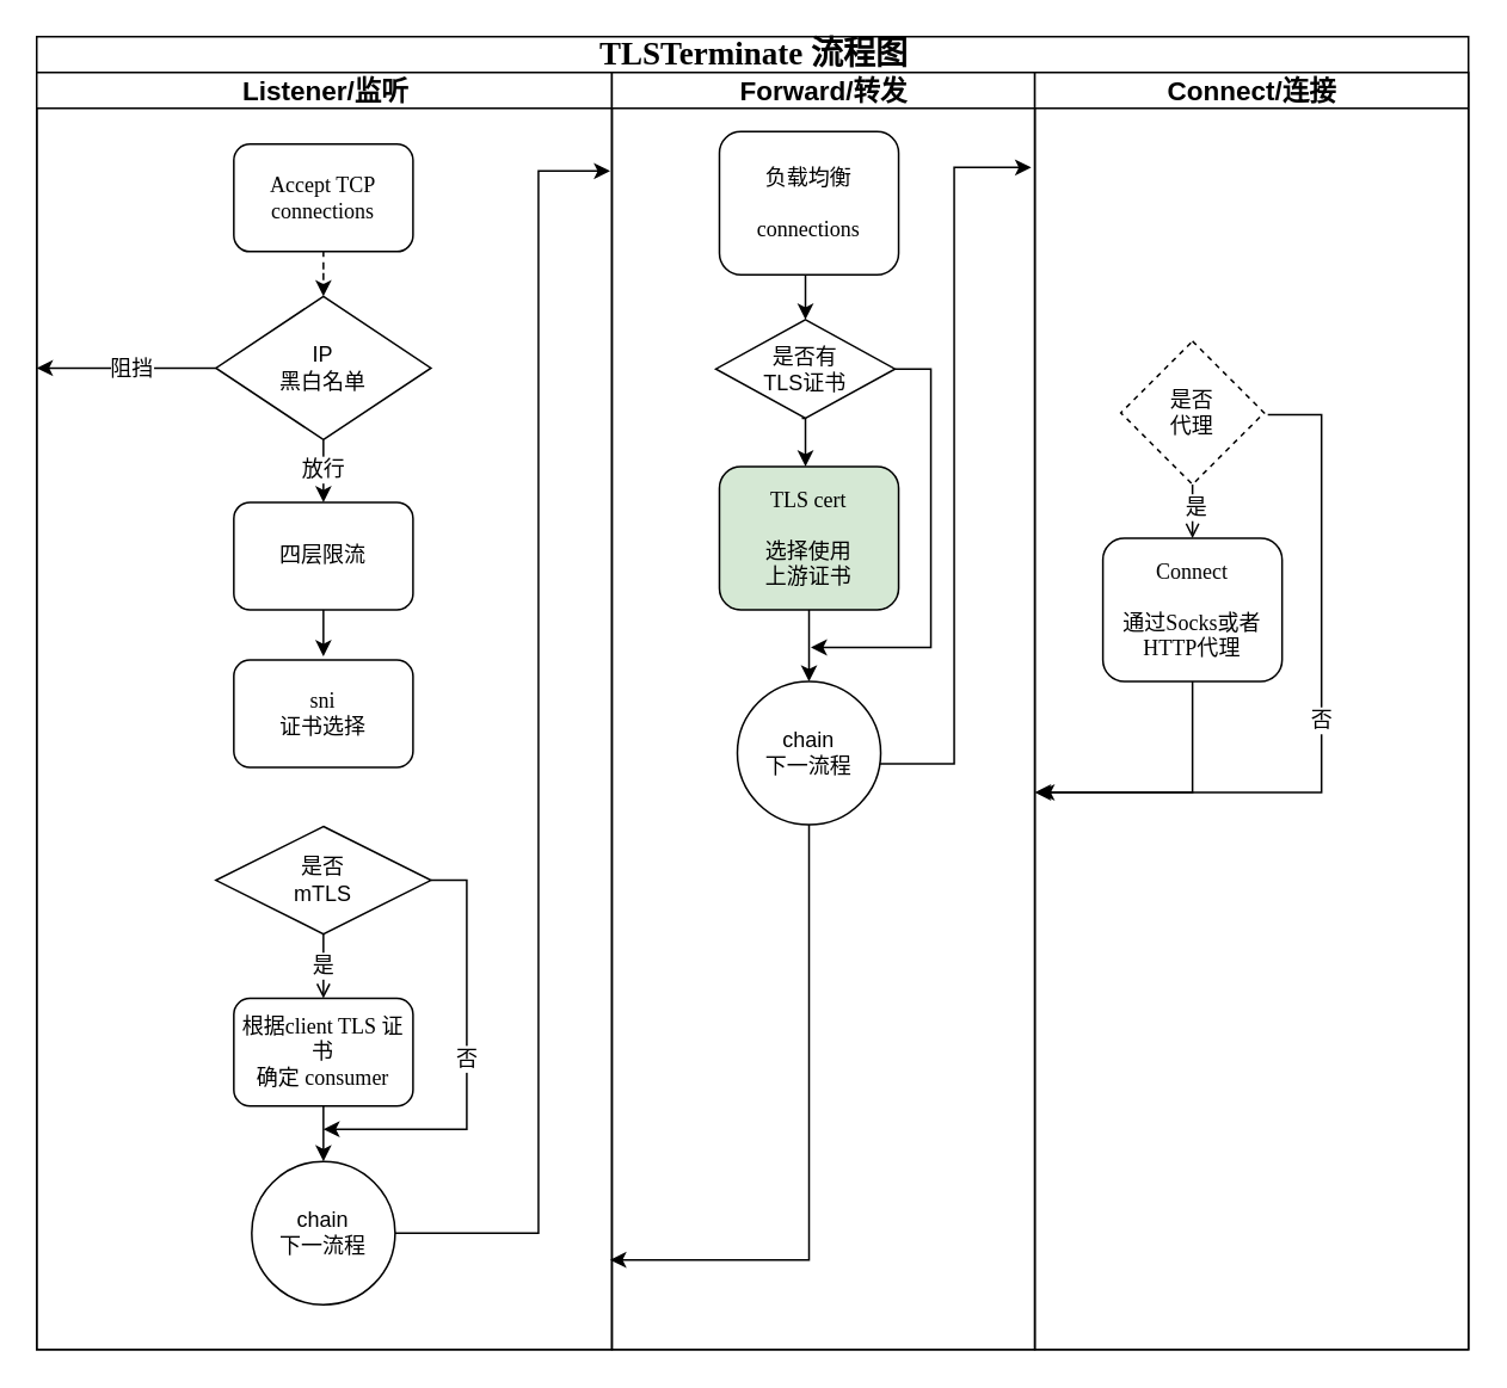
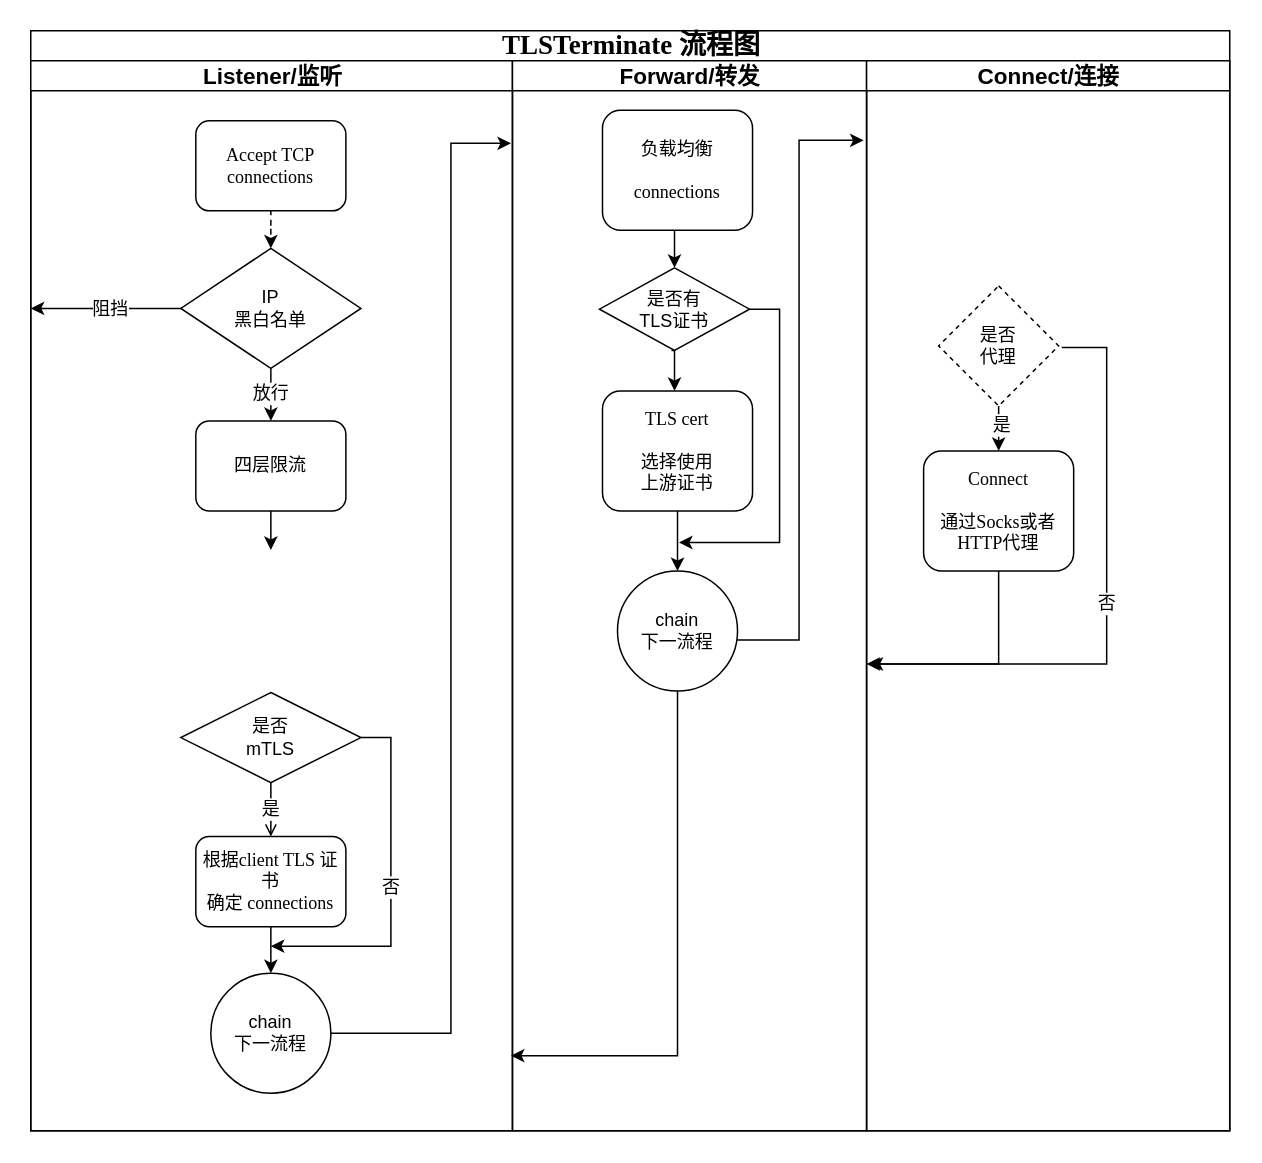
  <mxCell id="0" />
  <mxCell id="1" parent="0" />
  <mxCell id="2" value="&lt;font style=&quot;font-size: 18px;&quot;&gt;TLSTerminate 流程图&lt;/font&gt;" style="swimlane;html=1;childLayout=stackLayout;startSize=20;rounded=0;shadow=0;labelBackgroundColor=none;strokeWidth=1;fontFamily=Verdana;fontSize=18;align=center;" parent="1" vertex="1"><mxGeometry x="20" y="20" width="799" height="733" as="geometry"><mxRectangle x="60" y="-30" width="210" height="40" as="alternateBounds" /></mxGeometry></mxCell>
  <mxCell id="3" style="edgeStyle=orthogonalEdgeStyle;rounded=0;orthogonalLoop=1;jettySize=auto;html=1;exitX=1;exitY=0.5;exitDx=0;exitDy=0;fontSize=12;" parent="2" edge="1"><mxGeometry relative="1" as="geometry"><mxPoint x="595" y="73" as="targetPoint" /><Array as="points"><mxPoint x="480" y="548" /><mxPoint x="545" y="548" /><mxPoint x="545" y="73" /></Array></mxGeometry></mxCell>
  <mxCell id="4" value="" style="edgeStyle=orthogonalEdgeStyle;rounded=0;orthogonalLoop=1;jettySize=auto;html=1;fontSize=12;" parent="2" source="20" edge="1"><mxGeometry relative="1" as="geometry"><mxPoint x="320" y="75" as="targetPoint" /><Array as="points"><mxPoint x="280" y="668" /><mxPoint x="280" y="75" /></Array></mxGeometry></mxCell>
  <mxCell id="5" value="Listener/监听" style="swimlane;html=1;startSize=20;fontSize=15;" parent="2" vertex="1"><mxGeometry y="20" width="321" height="713" as="geometry"><mxRectangle y="20" width="40" height="1050" as="alternateBounds" /></mxGeometry></mxCell>
  <mxCell id="6" value="" style="edgeStyle=orthogonalEdgeStyle;rounded=0;orthogonalLoop=1;jettySize=auto;html=1;fontSize=12;dashed=1;" parent="5" source="7" target="12" edge="1"><mxGeometry relative="1" as="geometry" /></mxCell>
  <mxCell id="7" value="Accept TCP connections" style="rounded=1;whiteSpace=wrap;html=1;shadow=0;labelBackgroundColor=none;strokeWidth=1;fontFamily=Verdana;fontSize=12;align=center;" parent="5" vertex="1"><mxGeometry x="110" y="40" width="100" height="60" as="geometry" /></mxCell>
  <mxCell id="8" value="" style="edgeStyle=orthogonalEdgeStyle;rounded=0;orthogonalLoop=1;jettySize=auto;html=1;fontSize=12;" parent="5" source="9" edge="1"><mxGeometry relative="1" as="geometry"><mxPoint x="160" y="326" as="targetPoint" /></mxGeometry></mxCell>
  <mxCell id="9" value="四层限流" style="rounded=1;whiteSpace=wrap;html=1;shadow=0;labelBackgroundColor=none;strokeWidth=1;fontFamily=Verdana;fontSize=12;align=center;" parent="5" vertex="1"><mxGeometry x="110" y="240" width="100" height="60" as="geometry" /></mxCell>
- <mxCell id="10" value="&lt;div style=&quot;font-size: 12px;&quot;&gt;sni &lt;br style=&quot;font-size: 12px;&quot;&gt;&lt;/div&gt;&lt;div style=&quot;font-size: 12px;&quot;&gt;证书选择&lt;br style=&quot;font-size: 12px;&quot;&gt;&lt;/div&gt;" style="rounded=1;whiteSpace=wrap;html=1;shadow=0;labelBackgroundColor=none;strokeWidth=1;fontFamily=Verdana;fontSize=12;align=center;" parent="5" vertex="1"><mxGeometry x="110" y="328" width="100" height="60" as="geometry" /></mxCell>
  <mxCell id="11" value="放行" style="edgeStyle=orthogonalEdgeStyle;rounded=0;orthogonalLoop=1;jettySize=auto;html=1;fontSize=12;" parent="5" source="12" target="9" edge="1"><mxGeometry relative="1" as="geometry" /></mxCell>
  <mxCell id="12" value="&lt;div style=&quot;font-size: 12px;&quot;&gt;IP&lt;/div&gt;&lt;div style=&quot;font-size: 12px;&quot;&gt;黑白名单&lt;br style=&quot;font-size: 12px;&quot;&gt;&lt;/div&gt;" style="rhombus;whiteSpace=wrap;html=1;fontSize=12;" parent="5" vertex="1"><mxGeometry x="100" y="125" width="120" height="80" as="geometry" /></mxCell>
  <mxCell id="13" value="" style="endArrow=classic;html=1;rounded=0;exitX=0;exitY=0.5;exitDx=0;exitDy=0;fontSize=12;" parent="5" source="12" edge="1"><mxGeometry width="50" height="50" relative="1" as="geometry"><mxPoint x="100" y="170" as="sourcePoint" /><mxPoint y="165" as="targetPoint" /></mxGeometry></mxCell>
  <mxCell id="14" value="阻挡" style="edgeLabel;html=1;align=center;verticalAlign=middle;resizable=0;points=[];fontSize=12;" parent="13" vertex="1" connectable="0"><mxGeometry x="-0.05" relative="1" as="geometry"><mxPoint as="offset" /></mxGeometry></mxCell>
  <mxCell id="15" value="" style="edgeStyle=orthogonalEdgeStyle;rounded=0;orthogonalLoop=1;jettySize=auto;html=1;" parent="5" source="16" target="20" edge="1"><mxGeometry relative="1" as="geometry" /></mxCell>
- <mxCell id="16" value="&lt;div style=&quot;font-size: 12px;&quot;&gt;根据client TLS 证书&lt;/div&gt;&lt;div style=&quot;font-size: 12px;&quot;&gt;确定 consumer&lt;br style=&quot;font-size: 12px;&quot;&gt;&lt;/div&gt;" style="rounded=1;whiteSpace=wrap;html=1;shadow=0;labelBackgroundColor=none;strokeWidth=1;fontFamily=Verdana;fontSize=12;align=center;" parent="5" vertex="1"><mxGeometry x="110" y="517" width="100" height="60" as="geometry" /></mxCell>
+ <mxCell id="16" value="&lt;div style=&quot;font-size: 12px;&quot;&gt;根据client TLS 证书&lt;/div&gt;&lt;div style=&quot;font-size: 12px;&quot;&gt;确定 connections&lt;br style=&quot;font-size: 12px;&quot;&gt;&lt;/div&gt;" style="rounded=1;whiteSpace=wrap;html=1;shadow=0;labelBackgroundColor=none;strokeWidth=1;fontFamily=Verdana;fontSize=12;align=center;" parent="5" vertex="1"><mxGeometry x="110" y="517" width="100" height="60" as="geometry" /></mxCell>
  <mxCell id="17" value="是" style="edgeStyle=orthogonalEdgeStyle;rounded=0;orthogonalLoop=1;jettySize=auto;html=1;fontSize=12;endArrow=open;" parent="5" source="19" target="16" edge="1"><mxGeometry relative="1" as="geometry" /></mxCell>
  <mxCell id="18" value="否" style="edgeStyle=orthogonalEdgeStyle;rounded=0;orthogonalLoop=1;jettySize=auto;html=1;fontSize=12;exitX=1;exitY=0.5;exitDx=0;exitDy=0;" parent="5" source="19" edge="1"><mxGeometry relative="1" as="geometry"><mxPoint x="160" y="590" as="targetPoint" /><Array as="points"><mxPoint x="240" y="451" /><mxPoint x="240" y="590" /></Array></mxGeometry></mxCell>
  <mxCell id="19" value="&lt;div style=&quot;font-size: 12px;&quot;&gt;是否&lt;/div&gt;&lt;div style=&quot;font-size: 12px;&quot;&gt;mTLS&lt;br style=&quot;font-size: 12px;&quot;&gt;&lt;/div&gt;" style="rhombus;whiteSpace=wrap;html=1;fontSize=12;" parent="5" vertex="1"><mxGeometry x="100" y="421" width="120" height="60" as="geometry" /></mxCell>
  <mxCell id="20" value="&lt;div style=&quot;font-size: 12px;&quot;&gt;chain&lt;/div&gt;下一流程" style="ellipse;whiteSpace=wrap;html=1;aspect=fixed;fontSize=12;" parent="5" vertex="1"><mxGeometry x="120" y="608" width="80" height="80" as="geometry" /></mxCell>
  <mxCell id="21" value="Forward/转发" style="swimlane;html=1;startSize=20;fontSize=15;" parent="2" vertex="1"><mxGeometry x="321" y="20" width="236" height="713" as="geometry" /></mxCell>
  <mxCell id="22" value="" style="edgeStyle=orthogonalEdgeStyle;rounded=0;orthogonalLoop=1;jettySize=auto;html=1;" parent="21" edge="1"><mxGeometry relative="1" as="geometry"><mxPoint x="110" y="113" as="sourcePoint" /><mxPoint x="108" y="138" as="targetPoint" /></mxGeometry></mxCell>
  <mxCell id="23" value="&lt;div style=&quot;font-size: 12px;&quot;&gt;负载均衡&lt;/div&gt;&lt;div style=&quot;font-size: 12px;&quot;&gt;&lt;br style=&quot;font-size: 12px;&quot;&gt;&lt;/div&gt;&lt;div style=&quot;font-size: 12px;&quot;&gt;connections&lt;br style=&quot;font-size: 12px;&quot;&gt;&lt;/div&gt;" style="rounded=1;whiteSpace=wrap;html=1;shadow=0;labelBackgroundColor=none;strokeWidth=1;fontFamily=Verdana;fontSize=12;align=center;flipV=1;" parent="21" vertex="1"><mxGeometry x="60" y="33" width="100" height="80" as="geometry" /></mxCell>
  <mxCell id="24" value="" style="edgeStyle=orthogonalEdgeStyle;rounded=0;orthogonalLoop=1;jettySize=auto;html=1;" parent="21" source="25" target="28" edge="1"><mxGeometry relative="1" as="geometry" /></mxCell>
- <mxCell id="25" value="&lt;div style=&quot;font-size: 12px;&quot;&gt;TLS cert&lt;/div&gt;&lt;div style=&quot;font-size: 12px;&quot;&gt;&lt;br style=&quot;font-size: 12px;&quot;&gt;&lt;/div&gt;&lt;div style=&quot;font-size: 12px;&quot;&gt;选择使用&lt;/div&gt;&lt;div style=&quot;font-size: 12px;&quot;&gt;上游证书&lt;/div&gt;" style="rounded=1;whiteSpace=wrap;html=1;shadow=0;labelBackgroundColor=none;strokeWidth=1;fontFamily=Verdana;fontSize=12;align=center;flipV=1;fillColor=#d5e8d4;" parent="21" vertex="1"><mxGeometry x="60" y="220" width="100" height="80" as="geometry" /></mxCell>
+ <mxCell id="25" value="&lt;div style=&quot;font-size: 12px;&quot;&gt;TLS cert&lt;/div&gt;&lt;div style=&quot;font-size: 12px;&quot;&gt;&lt;br style=&quot;font-size: 12px;&quot;&gt;&lt;/div&gt;&lt;div style=&quot;font-size: 12px;&quot;&gt;选择使用&lt;/div&gt;&lt;div style=&quot;font-size: 12px;&quot;&gt;上游证书&lt;/div&gt;" style="rounded=1;whiteSpace=wrap;html=1;shadow=0;labelBackgroundColor=none;strokeWidth=1;fontFamily=Verdana;fontSize=12;align=center;flipV=1;" parent="21" vertex="1"><mxGeometry x="60" y="220" width="100" height="80" as="geometry" /></mxCell>
  <mxCell id="26" value="" style="edgeStyle=orthogonalEdgeStyle;rounded=0;orthogonalLoop=1;jettySize=auto;html=1;" parent="21" source="28" edge="1"><mxGeometry relative="1" as="geometry"><mxPoint x="234" y="53" as="targetPoint" /><Array as="points"><mxPoint x="191" y="386" /><mxPoint x="191" y="53" /></Array></mxGeometry></mxCell>
  <mxCell id="27" value="" style="edgeStyle=orthogonalEdgeStyle;rounded=0;orthogonalLoop=1;jettySize=auto;html=1;" parent="21" source="28" edge="1"><mxGeometry relative="1" as="geometry"><mxPoint x="-1" y="663" as="targetPoint" /><Array as="points"><mxPoint x="110" y="663" /><mxPoint x="2" y="663" /></Array></mxGeometry></mxCell>
  <mxCell id="28" value="&lt;div style=&quot;font-size: 12px;&quot;&gt;chain&lt;/div&gt;下一流程" style="ellipse;whiteSpace=wrap;html=1;aspect=fixed;fontSize=12;" parent="21" vertex="1"><mxGeometry x="70" y="340" width="80" height="80" as="geometry" /></mxCell>
  <mxCell id="29" value="" style="edgeStyle=orthogonalEdgeStyle;rounded=0;orthogonalLoop=1;jettySize=auto;html=1;" parent="21" edge="1"><mxGeometry relative="1" as="geometry"><mxPoint x="106" y="193" as="sourcePoint" /><mxPoint x="108" y="220" as="targetPoint" /></mxGeometry></mxCell>
  <mxCell id="30" value="" style="edgeStyle=orthogonalEdgeStyle;rounded=0;orthogonalLoop=1;jettySize=auto;html=1;exitX=1;exitY=0.5;exitDx=0;exitDy=0;" parent="21" source="31" edge="1"><mxGeometry relative="1" as="geometry"><mxPoint x="111" y="321" as="targetPoint" /><Array as="points"><mxPoint x="178" y="166" /><mxPoint x="178" y="321" /><mxPoint x="111" y="321" /></Array></mxGeometry></mxCell>
  <mxCell id="31" value="&lt;div&gt;是否有&lt;/div&gt;&lt;div&gt;TLS证书&lt;br&gt;&lt;/div&gt;" style="rhombus;whiteSpace=wrap;html=1;" parent="21" vertex="1"><mxGeometry x="58" y="138" width="100" height="55" as="geometry" /></mxCell>
  <mxCell id="32" value="Connect/连接" style="swimlane;html=1;startSize=20;fontSize=15;" parent="2" vertex="1"><mxGeometry x="557" y="20" width="242" height="713" as="geometry" /></mxCell>
  <mxCell id="33" value="" style="edgeStyle=orthogonalEdgeStyle;rounded=0;orthogonalLoop=1;jettySize=auto;html=1;exitX=0.5;exitY=1;exitDx=0;exitDy=0;" parent="32" source="34" edge="1"><mxGeometry relative="1" as="geometry"><mxPoint x="2" y="402" as="targetPoint" /><Array as="points"><mxPoint x="88" y="402" /></Array></mxGeometry></mxCell>
  <mxCell id="34" value="&lt;div style=&quot;font-size: 12px;&quot;&gt;Connect&lt;/div&gt;&lt;div style=&quot;font-size: 12px;&quot;&gt;&lt;br style=&quot;font-size: 12px;&quot;&gt;&lt;/div&gt;&lt;div style=&quot;font-size: 12px;&quot;&gt;通过Socks或者HTTP代理&lt;br style=&quot;font-size: 12px;&quot;&gt;&lt;/div&gt;" style="rounded=1;whiteSpace=wrap;html=1;shadow=0;labelBackgroundColor=none;strokeWidth=1;fontFamily=Verdana;fontSize=12;align=center;" parent="32" vertex="1"><mxGeometry x="38" y="260" width="100" height="80" as="geometry" /></mxCell>
- <mxCell id="35" value="" style="edgeStyle=orthogonalEdgeStyle;rounded=0;orthogonalLoop=1;jettySize=auto;html=1;fontSize=12;endArrow=open;" parent="32" source="38" target="34" edge="1"><mxGeometry relative="1" as="geometry" /></mxCell>
+ <mxCell id="35" value="" style="edgeStyle=orthogonalEdgeStyle;rounded=0;orthogonalLoop=1;jettySize=auto;html=1;fontSize=12;" parent="32" source="38" target="34" edge="1"><mxGeometry relative="1" as="geometry" /></mxCell>
  <mxCell id="36" value="是" style="edgeLabel;html=1;align=center;verticalAlign=middle;resizable=0;points=[];fontSize=12;" parent="35" vertex="1" connectable="0"><mxGeometry x="0.28" y="1" relative="1" as="geometry"><mxPoint as="offset" /></mxGeometry></mxCell>
  <mxCell id="37" value="否" style="edgeStyle=orthogonalEdgeStyle;rounded=0;orthogonalLoop=1;jettySize=auto;html=1;fontSize=12;" parent="32" edge="1"><mxGeometry relative="1" as="geometry"><mxPoint x="130" y="191" as="sourcePoint" /><mxPoint y="402" as="targetPoint" /><Array as="points"><mxPoint x="160" y="191" /><mxPoint x="160" y="402" /><mxPoint y="402" /></Array></mxGeometry></mxCell>
  <mxCell id="38" value="&lt;div style=&quot;font-size: 12px;&quot;&gt;是否&lt;/div&gt;&lt;div style=&quot;font-size: 12px;&quot;&gt;代理&lt;br style=&quot;font-size: 12px;&quot;&gt;&lt;/div&gt;" style="rhombus;whiteSpace=wrap;html=1;fontSize=12;dashed=1;" parent="32" vertex="1"><mxGeometry x="48" y="150" width="80" height="80" as="geometry" /></mxCell>
